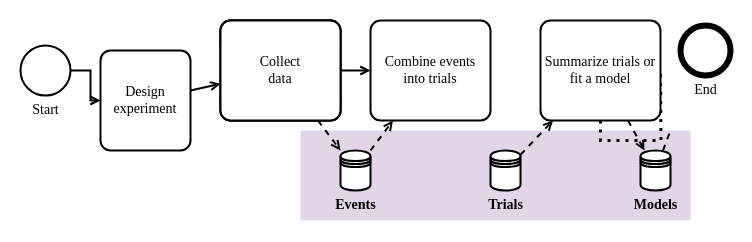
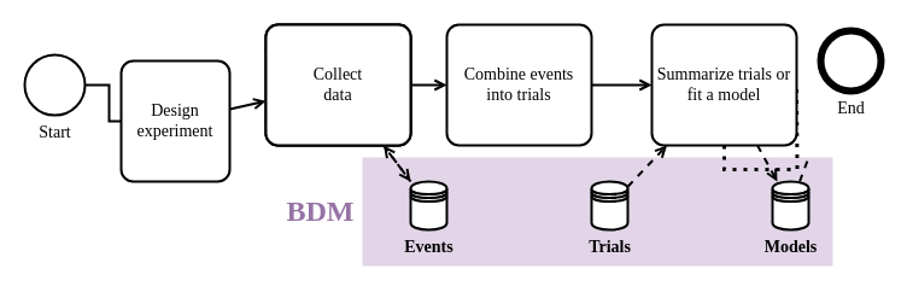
  <mxCell id="0" />
  <mxCell id="1" parent="0" />
  <mxCell id="2" value="" style="rounded=0;whiteSpace=wrap;html=1;dashed=1;fillColor=#e1d5e7;strokeColor=none;" parent="1" vertex="1"><mxGeometry x="300" y="130" width="390" height="90" as="geometry" /></mxCell>
- <mxCell id="3" style="edgeStyle=orthogonalEdgeStyle;rounded=0;orthogonalLoop=1;jettySize=auto;html=1;endArrow=open;endFill=0;fontFamily=IBM Plex Sans;fontSource=https%3A%2F%2Ffonts.googleapis.com%2Fcss%3Ffamily%3DIBM%2BPlex%2BSans;fontSize=14;strokeWidth=2;" parent="1" source="4" target="12" edge="1"><mxGeometry relative="1" as="geometry" /></mxCell>
+ <mxCell id="3" style="edgeStyle=orthogonalEdgeStyle;rounded=0;orthogonalLoop=1;jettySize=auto;html=1;endArrow=none;endFill=0;fontFamily=IBM Plex Sans;fontSource=https%3A%2F%2Ffonts.googleapis.com%2Fcss%3Ffamily%3DIBM%2BPlex%2BSans;fontSize=14;strokeWidth=2;" parent="1" source="4" target="12" edge="1"><mxGeometry relative="1" as="geometry" /></mxCell>
  <mxCell id="4" value="Start" style="points=[[0.145,0.145,0],[0.5,0,0],[0.855,0.145,0],[1,0.5,0],[0.855,0.855,0],[0.5,1,0],[0.145,0.855,0],[0,0.5,0]];shape=mxgraph.bpmn.event;html=1;verticalLabelPosition=bottom;labelBackgroundColor=#ffffff;verticalAlign=top;align=center;perimeter=ellipsePerimeter;outlineConnect=0;aspect=fixed;outline=standard;symbol=general;fontFamily=IBM Plex Sans;fontSource=https%3A%2F%2Ffonts.googleapis.com%2Fcss%3Ffamily%3DIBM%2BPlex%2BSans;fontSize=14;strokeWidth=2;" parent="1" vertex="1"><mxGeometry x="20" y="45" width="50" height="50" as="geometry" /></mxCell>
  <mxCell id="5" value="End" style="points=[[0.145,0.145,0],[0.5,0,0],[0.855,0.145,0],[1,0.5,0],[0.855,0.855,0],[0.5,1,0],[0.145,0.855,0],[0,0.5,0]];shape=mxgraph.bpmn.event;html=1;verticalLabelPosition=bottom;labelBackgroundColor=#ffffff;verticalAlign=top;align=center;perimeter=ellipsePerimeter;outlineConnect=0;aspect=fixed;outline=end;symbol=terminate2;fontFamily=IBM Plex Sans;fontSource=https%3A%2F%2Ffonts.googleapis.com%2Fcss%3Ffamily%3DIBM%2BPlex%2BSans;fontSize=14;strokeWidth=2;" parent="1" vertex="1"><mxGeometry x="680" y="25" width="50" height="50" as="geometry" /></mxCell>
  <mxCell id="6" style="rounded=0;orthogonalLoop=1;jettySize=auto;html=1;endArrow=open;endFill=0;fontFamily=IBM Plex Sans;fontSource=https%3A%2F%2Ffonts.googleapis.com%2Fcss%3Ffamily%3DIBM%2BPlex%2BSans;fontSize=14;strokeWidth=2;" parent="1" source="7" target="14" edge="1"><mxGeometry relative="1" as="geometry"><mxPoint x="370" y="70" as="targetPoint" /></mxGeometry></mxCell>
  <mxCell id="7" value="" style="rounded=1;whiteSpace=wrap;html=1;container=1;collapsible=0;absoluteArcSize=1;arcSize=20;childLayout=stackLayout;horizontal=1;horizontalStack=0;resizeParent=1;resizeParentMax=0;resizeLast=0;fontFamily=IBM Plex Sans;fontSource=https%3A%2F%2Ffonts.googleapis.com%2Fcss%3Ffamily%3DIBM%2BPlex%2BSans;fontSize=14;strokeWidth=2;" parent="1" vertex="1"><mxGeometry x="220" y="20" width="120" height="100" as="geometry" /></mxCell>
  <mxCell id="8" value="Subjects" style="whiteSpace=wrap;connectable=0;html=1;shape=mxgraph.basic.rect;size=10;rectStyle=rounded;bottomRightStyle=square;bottomLeftStyle=square;part=1;fontFamily=IBM Plex Sans;fontSource=https%3A%2F%2Ffonts.googleapis.com%2Fcss%3Ffamily%3DIBM%2BPlex%2BSans;fontSize=14;strokeWidth=2;" parent="7" vertex="1"><mxGeometry width="120" height="20" as="geometry" /></mxCell>
  <mxCell id="9" value="Complete activities" style="shape=mxgraph.bpmn.task;arcSize=0;taskMarker=abstract;part=1;isLoopMultiParallel=1;connectable=0;whiteSpace=wrap;html=1;fontFamily=IBM Plex Sans;fontSource=https%3A%2F%2Ffonts.googleapis.com%2Fcss%3Ffamily%3DIBM%2BPlex%2BSans;fontSize=14;strokeWidth=2;" parent="7" vertex="1"><mxGeometry y="20" width="120" height="60" as="geometry" /></mxCell>
  <mxCell id="10" value="Experiment" style="whiteSpace=wrap;connectable=0;html=1;shape=mxgraph.basic.rect;size=10;rectStyle=rounded;topRightStyle=square;topLeftStyle=square;fillColor=#C0C0C0;part=1;fontFamily=IBM Plex Sans;fontSource=https%3A%2F%2Ffonts.googleapis.com%2Fcss%3Ffamily%3DIBM%2BPlex%2BSans;fontSize=14;strokeWidth=2;" parent="7" vertex="1"><mxGeometry y="80" width="120" height="20" as="geometry" /></mxCell>
  <mxCell id="11" style="rounded=0;orthogonalLoop=1;jettySize=auto;html=1;endArrow=open;endFill=0;fontFamily=IBM Plex Sans;fontSource=https%3A%2F%2Ffonts.googleapis.com%2Fcss%3Ffamily%3DIBM%2BPlex%2BSans;fontSize=14;strokeWidth=2;" parent="1" source="12" target="7" edge="1"><mxGeometry relative="1" as="geometry" /></mxCell>
  <mxCell id="12" value="Design&lt;br&gt;experiment" style="points=[[0.25,0,0],[0.5,0,0],[0.75,0,0],[1,0.25,0],[1,0.5,0],[1,0.75,0],[0.75,1,0],[0.5,1,0],[0.25,1,0],[0,0.75,0],[0,0.5,0],[0,0.25,0]];shape=mxgraph.bpmn.task;whiteSpace=wrap;rectStyle=rounded;size=10;html=1;container=1;expand=0;collapsible=0;taskMarker=abstract;isLoopSub=0;fontFamily=IBM Plex Sans;fontSource=https%3A%2F%2Ffonts.googleapis.com%2Fcss%3Ffamily%3DIBM%2BPlex%2BSans;fontSize=14;strokeWidth=2;" parent="1" vertex="1"><mxGeometry x="100" y="50" width="90" height="100" as="geometry" /></mxCell>
+ <mxCell id="13" style="rounded=0;orthogonalLoop=1;jettySize=auto;html=1;endArrow=open;endFill=0;fontFamily=IBM Plex Sans;fontSource=https%3A%2F%2Ffonts.googleapis.com%2Fcss%3Ffamily%3DIBM%2BPlex%2BSans;fontSize=14;strokeWidth=2;" parent="1" source="14" target="16" edge="1"><mxGeometry relative="1" as="geometry" /></mxCell>
  <mxCell id="14" value="Combine events&lt;br&gt;into trials" style="points=[[0.25,0,0],[0.5,0,0],[0.75,0,0],[1,0.25,0],[1,0.5,0],[1,0.75,0],[0.75,1,0],[0.5,1,0],[0.25,1,0],[0,0.75,0],[0,0.5,0],[0,0.25,0]];shape=mxgraph.bpmn.task;whiteSpace=wrap;rectStyle=rounded;size=10;html=1;container=1;expand=0;collapsible=0;taskMarker=abstract;fontFamily=IBM Plex Sans;fontSource=https%3A%2F%2Ffonts.googleapis.com%2Fcss%3Ffamily%3DIBM%2BPlex%2BSans;fontSize=14;strokeWidth=2;" parent="1" vertex="1"><mxGeometry x="370" y="20" width="120" height="100" as="geometry" /></mxCell>
  <mxCell id="15" style="edgeStyle=orthogonalEdgeStyle;rounded=0;orthogonalLoop=1;jettySize=auto;html=1;dashed=1;dashPattern=1 2;strokeWidth=3;endArrow=none;endFill=0;fontFamily=IBM Plex Sans;fontSource=https%3A%2F%2Ffonts.googleapis.com%2Fcss%3Ffamily%3DIBM%2BPlex%2BSans;fontSize=14;" parent="1" source="16" edge="1"><mxGeometry relative="1" as="geometry"><mxPoint x="660" y="70" as="targetPoint" /></mxGeometry></mxCell>
  <mxCell id="16" value="Summarize trials or fit a model" style="points=[[0.25,0,0],[0.5,0,0],[0.75,0,0],[1,0.25,0],[1,0.5,0],[1,0.75,0],[0.75,1,0],[0.5,1,0],[0.25,1,0],[0,0.75,0],[0,0.5,0],[0,0.25,0]];shape=mxgraph.bpmn.task;whiteSpace=wrap;rectStyle=rounded;size=10;html=1;container=1;expand=0;collapsible=0;taskMarker=abstract;fontFamily=IBM Plex Sans;fontSource=https%3A%2F%2Ffonts.googleapis.com%2Fcss%3Ffamily%3DIBM%2BPlex%2BSans;fontSize=14;strokeWidth=2;" parent="1" vertex="1"><mxGeometry x="540" y="20" width="120" height="100" as="geometry" /></mxCell>
  <mxCell id="17" style="rounded=0;orthogonalLoop=1;jettySize=auto;html=1;endArrow=open;endFill=0;startArrow=none;startFill=0;fontFamily=IBM Plex Sans;fontSource=https%3A%2F%2Ffonts.googleapis.com%2Fcss%3Ffamily%3DIBM%2BPlex%2BSans;fontSize=14;dashed=1;strokeWidth=2;" parent="1" target="19" edge="1"><mxGeometry relative="1" as="geometry"><mxPoint x="317.5" y="120" as="sourcePoint" /></mxGeometry></mxCell>
- <mxCell id="18" style="rounded=0;orthogonalLoop=1;jettySize=auto;html=1;endArrow=open;endFill=0;fontFamily=IBM Plex Sans;fontSource=https%3A%2F%2Ffonts.googleapis.com%2Fcss%3Ffamily%3DIBM%2BPlex%2BSans;fontSize=14;dashed=1;strokeWidth=2;" parent="1" source="19" target="14" edge="1"><mxGeometry relative="1" as="geometry" /></mxCell>
+ <mxCell id="18" style="rounded=0;orthogonalLoop=1;jettySize=auto;html=1;endArrow=open;endFill=0;fontFamily=IBM Plex Sans;fontSource=https%3A%2F%2Ffonts.googleapis.com%2Fcss%3Ffamily%3DIBM%2BPlex%2BSans;fontSize=14;dashed=1;strokeWidth=2;" parent="1" source="19" target="25" edge="1"><mxGeometry relative="1" as="geometry" /></mxCell>
  <mxCell id="19" value="Events" style="shape=datastore;html=1;labelPosition=center;verticalLabelPosition=bottom;align=center;verticalAlign=top;fontFamily=IBM Plex Sans;fontSource=https%3A%2F%2Ffonts.googleapis.com%2Fcss%3Ffamily%3DIBM%2BPlex%2BSans;fontSize=14;fontStyle=1;strokeWidth=2;" parent="1" vertex="1"><mxGeometry x="340" y="150" width="30" height="40" as="geometry" /></mxCell>
  <mxCell id="20" style="rounded=0;orthogonalLoop=1;jettySize=auto;html=1;endArrow=open;endFill=0;startArrow=none;startFill=0;fontFamily=IBM Plex Sans;fontSource=https%3A%2F%2Ffonts.googleapis.com%2Fcss%3Ffamily%3DIBM%2BPlex%2BSans;fontSize=14;dashed=1;strokeWidth=2;" parent="1" source="21" target="16" edge="1"><mxGeometry relative="1" as="geometry" /></mxCell>
  <mxCell id="21" value="Trials" style="shape=datastore;html=1;labelPosition=center;verticalLabelPosition=bottom;align=center;verticalAlign=top;fontFamily=IBM Plex Sans;fontSource=https%3A%2F%2Ffonts.googleapis.com%2Fcss%3Ffamily%3DIBM%2BPlex%2BSans;fontSize=14;fontStyle=1;strokeWidth=2;" parent="1" vertex="1"><mxGeometry x="490" y="150" width="30" height="40" as="geometry" /></mxCell>
  <mxCell id="22" style="rounded=0;orthogonalLoop=1;jettySize=auto;html=1;startArrow=none;startFill=0;endArrow=open;endFill=0;fontFamily=IBM Plex Sans;fontSource=https%3A%2F%2Ffonts.googleapis.com%2Fcss%3Ffamily%3DIBM%2BPlex%2BSans;fontSize=14;dashed=1;strokeWidth=2;" parent="1" source="16" target="24" edge="1"><mxGeometry relative="1" as="geometry" /></mxCell>
  <mxCell id="23" style="rounded=0;orthogonalLoop=1;jettySize=auto;html=1;endArrow=none;endFill=0;dashed=1;strokeWidth=2;fontFamily=IBM Plex Sans;fontSource=https%3A%2F%2Ffonts.googleapis.com%2Fcss%3Ffamily%3DIBM%2BPlex%2BSans;fontSize=14;" parent="1" source="24" edge="1"><mxGeometry relative="1" as="geometry"><mxPoint x="670" y="130" as="targetPoint" /></mxGeometry></mxCell>
  <mxCell id="24" value="Models" style="shape=datastore;html=1;labelPosition=center;verticalLabelPosition=bottom;align=center;verticalAlign=top;fontFamily=IBM Plex Sans;fontSource=https%3A%2F%2Ffonts.googleapis.com%2Fcss%3Ffamily%3DIBM%2BPlex%2BSans;fontSize=14;fontStyle=1;strokeWidth=2;" parent="1" vertex="1"><mxGeometry x="640" y="150" width="30" height="40" as="geometry" /></mxCell>
  <mxCell id="25" value="Collect&lt;br&gt;data" style="points=[[0.25,0,0],[0.5,0,0],[0.75,0,0],[1,0.25,0],[1,0.5,0],[1,0.75,0],[0.75,1,0],[0.5,1,0],[0.25,1,0],[0,0.75,0],[0,0.5,0],[0,0.25,0]];shape=mxgraph.bpmn.task;whiteSpace=wrap;rectStyle=rounded;size=10;html=1;container=1;expand=0;collapsible=0;taskMarker=abstract;fontFamily=IBM Plex Sans;fontSource=https%3A%2F%2Ffonts.googleapis.com%2Fcss%3Ffamily%3DIBM%2BPlex%2BSans;fontSize=14;strokeWidth=2;" parent="1" vertex="1"><mxGeometry x="220" y="20" width="120" height="100" as="geometry" /></mxCell>
+ <mxCell id="26" value="BDM" style="text;html=1;align=center;verticalAlign=middle;resizable=0;points=[];autosize=1;strokeColor=none;fillColor=none;fontStyle=1;fontFamily=IBM Plex Sans;fontSource=https%3A%2F%2Ffonts.googleapis.com%2Fcss%3Ffamily%3DIBM%2BPlex%2BSans;fontSize=24;fontColor=#9673A6;" parent="1" vertex="1"><mxGeometry x="230" y="155" width="70" height="40" as="geometry" /></mxCell>
